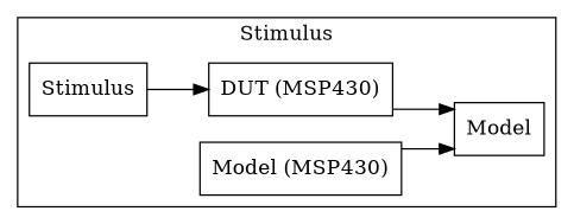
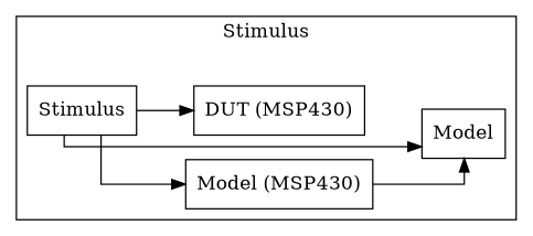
  digraph {
    rankdir=LR
    splines=ortho
    node [shape=box]
    n1 [label=Stimulus]
    n2 [label="Model (MSP430)"]
    n3 [label="DUT (MSP430)"]
    n4 [label=Model]
    subgraph cluster_1 {
      label=Stimulus
      n1
      n2
      n3
      n4
    }
+   n1 -> n2
    n1 -> n3
    n2 -> n4
-   n3 -> n4
+   n1 -> n4
  }
